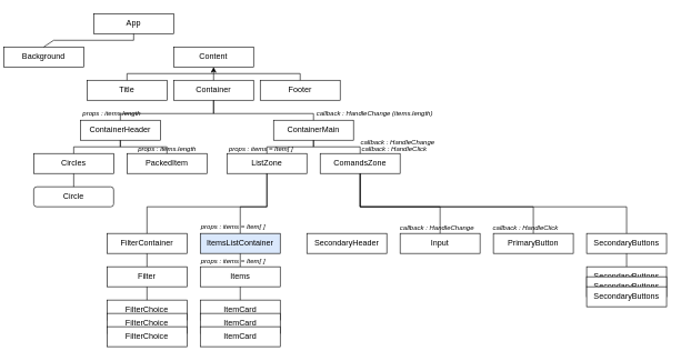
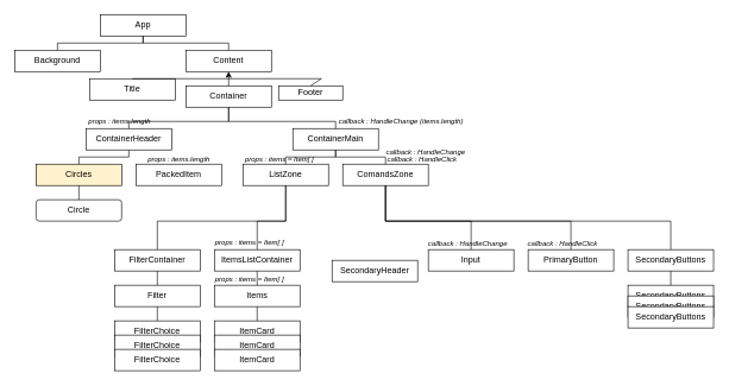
  <mxCell id="0" />
  <mxCell id="1" parent="0" />
  <mxCell id="2" value="App" style="rounded=0;whiteSpace=wrap;html=1;" vertex="1" parent="1"><mxGeometry x="140" y="20" width="120" height="30" as="geometry" /></mxCell>
- <mxCell id="3" value="Background" style="rounded=0;whiteSpace=wrap;html=1;fillColor=light-dark(#FFFFFF,#8B8B8B);" vertex="1" parent="1"><mxGeometry x="5" y="70" width="120" height="30" as="geometry" /></mxCell>
+ <mxCell id="3" value="Background" style="rounded=0;whiteSpace=wrap;html=1;fillColor=light-dark(#FFFFFF,#8B8B8B);" vertex="1" parent="1"><mxGeometry x="20" y="70" width="120" height="30" as="geometry" /></mxCell>
  <mxCell id="4" value="Content" style="rounded=0;whiteSpace=wrap;html=1;" vertex="1" parent="1"><mxGeometry x="260" y="70" width="120" height="30" as="geometry" /></mxCell>
  <mxCell id="5" value="Container" style="rounded=0;whiteSpace=wrap;html=1;" vertex="1" parent="1"><mxGeometry x="260" y="120" width="120" height="30" as="geometry" /></mxCell>
- <mxCell id="6" value="Title" style="rounded=0;whiteSpace=wrap;html=1;fillColor=light-dark(#FFFFFF,#8B8B8B);" vertex="1" parent="1"><mxGeometry x="130" y="120" width="120" height="30" as="geometry" /></mxCell>
- <mxCell id="7" value="Footer" style="rounded=0;whiteSpace=wrap;html=1;fillColor=light-dark(#FFFFFF,#8B8B8B);" vertex="1" parent="1"><mxGeometry x="390" y="120" width="120" height="30" as="geometry" /></mxCell>
+ <mxCell id="6" value="Title" style="rounded=0;whiteSpace=wrap;html=1;fillColor=light-dark(#FFFFFF,#8B8B8B);" vertex="1" parent="1"><mxGeometry x="125" y="110" width="120" height="30" as="geometry" /></mxCell>
+ <mxCell id="7" value="Footer" style="rounded=0;whiteSpace=wrap;html=1;fillColor=light-dark(#FFFFFF,#8B8B8B);" vertex="1" parent="1"><mxGeometry x="390" y="120" width="90" height="20" as="geometry" /></mxCell>
  <mxCell id="8" value="ContainerHeader" style="rounded=0;whiteSpace=wrap;html=1;" vertex="1" parent="1"><mxGeometry x="120" y="180" width="120" height="30" as="geometry" /></mxCell>
  <mxCell id="9" value="ContainerMain" style="rounded=0;whiteSpace=wrap;html=1;" vertex="1" parent="1"><mxGeometry x="410" y="180" width="120" height="30" as="geometry" /></mxCell>
- <mxCell id="10" value="Circles" style="rounded=0;whiteSpace=wrap;html=1;" vertex="1" parent="1"><mxGeometry x="50" y="230" width="120" height="30" as="geometry" /></mxCell>
+ <mxCell id="10" value="Circles" style="rounded=0;whiteSpace=wrap;html=1;fillColor=#fff2cc;" vertex="1" parent="1"><mxGeometry x="50" y="230" width="120" height="30" as="geometry" /></mxCell>
  <mxCell id="11" value="PackedItem" style="rounded=0;whiteSpace=wrap;html=1;" vertex="1" parent="1"><mxGeometry x="190" y="230" width="120" height="30" as="geometry" /></mxCell>
  <mxCell id="12" value="ListZone" style="rounded=0;whiteSpace=wrap;html=1;" vertex="1" parent="1"><mxGeometry x="340" y="230" width="120" height="30" as="geometry" /></mxCell>
  <mxCell id="13" value="ComandsZone" style="rounded=0;whiteSpace=wrap;html=1;" vertex="1" parent="1"><mxGeometry x="480" y="230" width="120" height="30" as="geometry" /></mxCell>
  <mxCell id="14" value="Circle" style="whiteSpace=wrap;html=1;rounded=1;" vertex="1" parent="1"><mxGeometry x="50" y="280" width="120" height="30" as="geometry" /></mxCell>
  <mxCell id="15" value="FilterContainer" style="rounded=0;whiteSpace=wrap;html=1;" vertex="1" parent="1"><mxGeometry x="160" y="350" width="120" height="30" as="geometry" /></mxCell>
- <mxCell id="16" value="ItemsListContainer" style="rounded=0;whiteSpace=wrap;html=1;fillColor=#dae8fc;" vertex="1" parent="1"><mxGeometry x="300" y="350" width="120" height="30" as="geometry" /></mxCell>
- <mxCell id="17" value="SecondaryHeader" style="rounded=0;whiteSpace=wrap;html=1;" vertex="1" parent="1"><mxGeometry x="460" y="350" width="120" height="30" as="geometry" /></mxCell>
+ <mxCell id="16" value="ItemsListContainer" style="rounded=0;whiteSpace=wrap;html=1;" vertex="1" parent="1"><mxGeometry x="300" y="350" width="120" height="30" as="geometry" /></mxCell>
+ <mxCell id="17" value="SecondaryHeader" style="rounded=0;whiteSpace=wrap;html=1;" vertex="1" parent="1"><mxGeometry x="465" y="365" width="120" height="30" as="geometry" /></mxCell>
  <mxCell id="18" value="Input" style="rounded=0;whiteSpace=wrap;html=1;" vertex="1" parent="1"><mxGeometry x="600" y="350" width="120" height="30" as="geometry" /></mxCell>
  <mxCell id="19" value="PrimaryButton" style="rounded=0;whiteSpace=wrap;html=1;" vertex="1" parent="1"><mxGeometry x="740" y="350" width="120" height="30" as="geometry" /></mxCell>
  <mxCell id="20" value="SecondaryButtons" style="rounded=0;whiteSpace=wrap;html=1;" vertex="1" parent="1"><mxGeometry x="880" y="350" width="120" height="30" as="geometry" /></mxCell>
  <mxCell id="21" value="Filter" style="rounded=0;whiteSpace=wrap;html=1;" vertex="1" parent="1"><mxGeometry x="160" y="400" width="120" height="30" as="geometry" /></mxCell>
  <mxCell id="22" value="Items" style="rounded=0;whiteSpace=wrap;html=1;" vertex="1" parent="1"><mxGeometry x="300" y="400" width="120" height="30" as="geometry" /></mxCell>
  <mxCell id="23" value="FilterChoice" style="rounded=0;whiteSpace=wrap;html=1;" vertex="1" parent="1"><mxGeometry x="160" y="450" width="120" height="30" as="geometry" /></mxCell>
  <mxCell id="24" value="ItemCard" style="rounded=0;whiteSpace=wrap;html=1;" vertex="1" parent="1"><mxGeometry x="300" y="450" width="120" height="30" as="geometry" /></mxCell>
  <mxCell id="25" value="FilterChoice" style="rounded=0;whiteSpace=wrap;html=1;" vertex="1" parent="1"><mxGeometry x="160" y="470" width="120" height="30" as="geometry" /></mxCell>
  <mxCell id="26" value="FilterChoice" style="rounded=0;whiteSpace=wrap;html=1;" vertex="1" parent="1"><mxGeometry x="160" y="490" width="120" height="30" as="geometry" /></mxCell>
  <mxCell id="27" value="ItemCard" style="rounded=0;whiteSpace=wrap;html=1;" vertex="1" parent="1"><mxGeometry x="300" y="470" width="120" height="30" as="geometry" /></mxCell>
  <mxCell id="28" value="ItemCard" style="rounded=0;whiteSpace=wrap;html=1;" vertex="1" parent="1"><mxGeometry x="300" y="490" width="120" height="30" as="geometry" /></mxCell>
+ <mxCell id="29" value="" style="endArrow=none;html=1;rounded=0;entryX=0.5;entryY=1;entryDx=0;entryDy=0;exitX=0.5;exitY=0;exitDx=0;exitDy=0;" edge="1" parent="1" source="4" target="2"><mxGeometry width="50" height="50" relative="1" as="geometry"><mxPoint x="360" y="130" as="sourcePoint" /><mxPoint x="410" y="80" as="targetPoint" /><Array as="points"><mxPoint x="320" y="60" /><mxPoint x="200" y="60" /></Array></mxGeometry></mxCell>
  <mxCell id="30" value="" style="endArrow=none;html=1;rounded=0;exitX=0.5;exitY=0;exitDx=0;exitDy=0;" edge="1" parent="1" source="3"><mxGeometry width="50" height="50" relative="1" as="geometry"><mxPoint x="360" y="130" as="sourcePoint" /><mxPoint x="200" y="50" as="targetPoint" /><Array as="points"><mxPoint x="80" y="60" /><mxPoint x="200" y="60" /></Array></mxGeometry></mxCell>
  <mxCell id="31" value="" style="endArrow=classic;html=1;rounded=0;entryX=0.5;entryY=1;entryDx=0;entryDy=0;exitX=0.5;exitY=0;exitDx=0;exitDy=0;" edge="1" parent="1" source="5" target="4"><mxGeometry width="50" height="50" relative="1" as="geometry"><mxPoint x="270" y="190" as="sourcePoint" /><mxPoint x="320" y="140" as="targetPoint" /></mxGeometry></mxCell>
  <mxCell id="32" value="" style="endArrow=none;html=1;rounded=0;exitX=0.5;exitY=0;exitDx=0;exitDy=0;" edge="1" parent="1" source="6"><mxGeometry width="50" height="50" relative="1" as="geometry"><mxPoint x="190" y="110" as="sourcePoint" /><mxPoint x="320" y="110" as="targetPoint" /><Array as="points"><mxPoint x="190" y="110" /></Array></mxGeometry></mxCell>
  <mxCell id="33" value="" style="endArrow=none;html=1;rounded=0;exitX=0.5;exitY=0;exitDx=0;exitDy=0;" edge="1" parent="1" source="13"><mxGeometry width="50" height="50" relative="1" as="geometry"><mxPoint x="360" y="240" as="sourcePoint" /><mxPoint x="470" y="210" as="targetPoint" /><Array as="points"><mxPoint x="540" y="220" /><mxPoint x="470" y="220" /></Array></mxGeometry></mxCell>
  <mxCell id="34" value="" style="endArrow=none;html=1;rounded=0;exitX=0.5;exitY=0;exitDx=0;exitDy=0;" edge="1" parent="1" source="12"><mxGeometry width="50" height="50" relative="1" as="geometry"><mxPoint x="420" y="260" as="sourcePoint" /><mxPoint x="470" y="210" as="targetPoint" /><Array as="points"><mxPoint x="400" y="220" /><mxPoint x="470" y="220" /></Array></mxGeometry></mxCell>
- <mxCell id="35" value="" style="endArrow=none;html=1;rounded=0;entryX=0.5;entryY=1;entryDx=0;entryDy=0;exitX=0.5;exitY=0;exitDx=0;exitDy=0;" edge="1" parent="1" source="11" target="8"><mxGeometry width="50" height="50" relative="1" as="geometry"><mxPoint x="270" y="220" as="sourcePoint" /><mxPoint x="320" y="170" as="targetPoint" /><Array as="points"><mxPoint x="250" y="220" /><mxPoint x="180" y="220" /></Array></mxGeometry></mxCell>
  <mxCell id="36" value="" style="endArrow=none;html=1;rounded=0;exitX=0.5;exitY=0;exitDx=0;exitDy=0;" edge="1" parent="1" source="10"><mxGeometry width="50" height="50" relative="1" as="geometry"><mxPoint x="130" y="260" as="sourcePoint" /><mxPoint x="180" y="210" as="targetPoint" /><Array as="points"><mxPoint x="110" y="220" /><mxPoint x="180" y="220" /></Array></mxGeometry></mxCell>
  <mxCell id="37" value="" style="endArrow=none;html=1;rounded=0;exitX=0.5;exitY=0;exitDx=0;exitDy=0;" edge="1" parent="1" source="9"><mxGeometry width="50" height="50" relative="1" as="geometry"><mxPoint x="380" y="180" as="sourcePoint" /><mxPoint x="320" y="150" as="targetPoint" /><Array as="points"><mxPoint x="470" y="170" /><mxPoint x="320" y="170" /></Array></mxGeometry></mxCell>
  <mxCell id="38" value="" style="endArrow=none;html=1;rounded=0;entryX=0.5;entryY=1;entryDx=0;entryDy=0;exitX=0.5;exitY=0;exitDx=0;exitDy=0;" edge="1" parent="1" source="8"><mxGeometry width="50" height="50" relative="1" as="geometry"><mxPoint x="350" y="170" as="sourcePoint" /><mxPoint x="320" y="150" as="targetPoint" /><Array as="points"><mxPoint x="180" y="170" /><mxPoint x="320" y="170" /></Array></mxGeometry></mxCell>
  <mxCell id="39" value="" style="endArrow=none;html=1;rounded=0;exitX=0.5;exitY=0;exitDx=0;exitDy=0;" edge="1" parent="1" source="7"><mxGeometry width="50" height="50" relative="1" as="geometry"><mxPoint x="300" y="180" as="sourcePoint" /><mxPoint x="320" y="110" as="targetPoint" /><Array as="points"><mxPoint x="450" y="110" /></Array></mxGeometry></mxCell>
  <mxCell id="40" value="" style="endArrow=none;html=1;rounded=0;exitX=0.5;exitY=0;exitDx=0;exitDy=0;" edge="1" parent="1" source="15"><mxGeometry width="50" height="50" relative="1" as="geometry"><mxPoint x="350" y="310" as="sourcePoint" /><mxPoint x="400" y="260" as="targetPoint" /><Array as="points"><mxPoint x="220" y="310" /><mxPoint x="400" y="310" /></Array></mxGeometry></mxCell>
  <mxCell id="41" value="" style="endArrow=none;html=1;rounded=0;exitX=0.5;exitY=0;exitDx=0;exitDy=0;" edge="1" parent="1" source="16"><mxGeometry width="50" height="50" relative="1" as="geometry"><mxPoint x="350" y="310" as="sourcePoint" /><mxPoint x="400" y="260" as="targetPoint" /><Array as="points"><mxPoint x="360" y="310" /><mxPoint x="400" y="310" /></Array></mxGeometry></mxCell>
  <mxCell id="42" value="" style="endArrow=none;html=1;rounded=0;" edge="1" parent="1" source="14"><mxGeometry width="50" height="50" relative="1" as="geometry"><mxPoint x="60" y="310" as="sourcePoint" /><mxPoint x="110" y="260" as="targetPoint" /></mxGeometry></mxCell>
  <mxCell id="43" value="" style="endArrow=none;html=1;rounded=0;" edge="1" parent="1" source="21"><mxGeometry width="50" height="50" relative="1" as="geometry"><mxPoint x="170" y="430" as="sourcePoint" /><mxPoint x="220" y="380" as="targetPoint" /></mxGeometry></mxCell>
  <mxCell id="44" value="" style="endArrow=none;html=1;rounded=0;exitX=0.5;exitY=0;exitDx=0;exitDy=0;" edge="1" parent="1" source="22"><mxGeometry width="50" height="50" relative="1" as="geometry"><mxPoint x="310" y="430" as="sourcePoint" /><mxPoint x="360" y="380" as="targetPoint" /></mxGeometry></mxCell>
  <mxCell id="45" value="" style="endArrow=none;html=1;rounded=0;" edge="1" parent="1" source="23"><mxGeometry width="50" height="50" relative="1" as="geometry"><mxPoint x="170" y="480" as="sourcePoint" /><mxPoint x="220" y="430" as="targetPoint" /></mxGeometry></mxCell>
  <mxCell id="46" value="" style="endArrow=none;html=1;rounded=0;exitX=0.5;exitY=0;exitDx=0;exitDy=0;" edge="1" parent="1" source="24"><mxGeometry width="50" height="50" relative="1" as="geometry"><mxPoint x="310" y="480" as="sourcePoint" /><mxPoint x="360" y="430" as="targetPoint" /></mxGeometry></mxCell>
  <mxCell id="47" value="" style="endArrow=none;html=1;rounded=0;exitX=0.5;exitY=0;exitDx=0;exitDy=0;" edge="1" parent="1" source="20"><mxGeometry width="50" height="50" relative="1" as="geometry"><mxPoint x="490" y="310" as="sourcePoint" /><mxPoint x="540" y="260" as="targetPoint" /><Array as="points"><mxPoint x="940" y="310" /><mxPoint x="540" y="310" /></Array></mxGeometry></mxCell>
  <mxCell id="48" value="" style="endArrow=none;html=1;rounded=0;exitX=0.5;exitY=0;exitDx=0;exitDy=0;" edge="1" parent="1" source="19"><mxGeometry width="50" height="50" relative="1" as="geometry"><mxPoint x="490" y="310" as="sourcePoint" /><mxPoint x="540" y="260" as="targetPoint" /><Array as="points"><mxPoint x="800" y="310" /><mxPoint x="540" y="310" /></Array></mxGeometry></mxCell>
  <mxCell id="49" value="" style="endArrow=none;html=1;rounded=0;exitX=0.5;exitY=0;exitDx=0;exitDy=0;" edge="1" parent="1" source="18"><mxGeometry width="50" height="50" relative="1" as="geometry"><mxPoint x="490" y="310" as="sourcePoint" /><mxPoint x="540" y="260" as="targetPoint" /><Array as="points"><mxPoint x="660" y="310" /><mxPoint x="540" y="310" /></Array></mxGeometry></mxCell>
  <mxCell id="50" value="&lt;font style=&quot;color: light-dark(rgb(0, 0, 0), rgb(13, 244, 90)); font-size: 10px;&quot;&gt;&lt;i&gt;props : items = Item[ ]&lt;/i&gt;&lt;/font&gt;" style="text;html=1;align=center;verticalAlign=middle;whiteSpace=wrap;rounded=0;" vertex="1" parent="1"><mxGeometry x="325" y="207" width="133" height="30" as="geometry" /></mxCell>
  <mxCell id="51" value="&lt;font style=&quot;color: light-dark(rgb(0, 0, 0), rgb(13, 244, 90)); font-size: 10px;&quot;&gt;&lt;i&gt;props : items = Item[ ]&lt;/i&gt;&lt;/font&gt;" style="text;html=1;align=center;verticalAlign=middle;whiteSpace=wrap;rounded=0;" vertex="1" parent="1"><mxGeometry x="283" y="324" width="133" height="30" as="geometry" /></mxCell>
  <mxCell id="52" value="&lt;font style=&quot;color: light-dark(rgb(0, 0, 0), rgb(13, 244, 90)); font-size: 10px;&quot;&gt;&lt;i&gt;props : items = Item[ ]&lt;/i&gt;&lt;/font&gt;" style="text;html=1;align=center;verticalAlign=middle;whiteSpace=wrap;rounded=0;" vertex="1" parent="1"><mxGeometry x="283" y="376" width="133" height="30" as="geometry" /></mxCell>
  <mxCell id="53" value="&lt;font style=&quot;font-size: 10px; color: light-dark(rgb(0, 0, 0), rgb(255, 0, 0));&quot;&gt;&lt;i style=&quot;&quot;&gt;callback : HandleClick&lt;/i&gt;&lt;/font&gt;" style="text;html=1;align=center;verticalAlign=middle;whiteSpace=wrap;rounded=0;" vertex="1" parent="1"><mxGeometry x="525" y="207" width="133" height="30" as="geometry" /></mxCell>
  <mxCell id="54" value="&lt;font style=&quot;font-size: 10px; color: light-dark(rgb(0, 0, 0), rgb(255, 0, 0));&quot;&gt;&lt;i style=&quot;&quot;&gt;callback : HandleClick&lt;/i&gt;&lt;/font&gt;" style="text;html=1;align=center;verticalAlign=middle;whiteSpace=wrap;rounded=0;" vertex="1" parent="1"><mxGeometry x="722" y="327" width="133" height="30" as="geometry" /></mxCell>
  <mxCell id="55" value="&lt;font style=&quot;font-size: 10px; color: light-dark(rgb(0, 0, 0), rgb(255, 0, 0));&quot;&gt;&lt;i style=&quot;&quot;&gt;callback : HandleChange&lt;/i&gt;&lt;/font&gt;" style="text;html=1;align=center;verticalAlign=middle;whiteSpace=wrap;rounded=0;" vertex="1" parent="1"><mxGeometry x="589" y="326" width="133" height="30" as="geometry" /></mxCell>
  <mxCell id="56" value="&lt;font style=&quot;font-size: 10px; color: light-dark(rgb(0, 0, 0), rgb(255, 0, 0));&quot;&gt;&lt;i style=&quot;&quot;&gt;callback : HandleChange&lt;/i&gt;&lt;/font&gt;" style="text;html=1;align=center;verticalAlign=middle;whiteSpace=wrap;rounded=0;" vertex="1" parent="1"><mxGeometry x="530" y="197" width="133" height="30" as="geometry" /></mxCell>
  <mxCell id="57" value="&lt;font style=&quot;font-size: 10px; color: light-dark(rgb(0, 0, 0), rgb(255, 0, 0));&quot;&gt;&lt;i style=&quot;&quot;&gt;callback : HandleChange (items.length)&lt;/i&gt;&lt;/font&gt;" style="text;html=1;align=center;verticalAlign=middle;whiteSpace=wrap;rounded=0;" vertex="1" parent="1"><mxGeometry x="472" y="155" width="180" height="30" as="geometry" /></mxCell>
  <mxCell id="58" value="&lt;font style=&quot;color: light-dark(rgb(0, 0, 0), rgb(13, 244, 90)); font-size: 10px;&quot;&gt;&lt;i&gt;props : items.length&lt;/i&gt;&lt;/font&gt;" style="text;html=1;align=center;verticalAlign=middle;whiteSpace=wrap;rounded=0;" vertex="1" parent="1"><mxGeometry x="101" y="155" width="133" height="30" as="geometry" /></mxCell>
  <mxCell id="59" value="&lt;font style=&quot;color: light-dark(rgb(0, 0, 0), rgb(13, 244, 90)); font-size: 10px;&quot;&gt;&lt;i&gt;props : items.length&lt;/i&gt;&lt;/font&gt;" style="text;html=1;align=center;verticalAlign=middle;whiteSpace=wrap;rounded=0;" vertex="1" parent="1"><mxGeometry x="183.5" y="207" width="133" height="30" as="geometry" /></mxCell>
  <mxCell id="60" value="SecondaryButtons" style="rounded=0;whiteSpace=wrap;html=1;" vertex="1" parent="1"><mxGeometry x="880" y="400" width="120" height="30" as="geometry" /></mxCell>
  <mxCell id="61" value="" style="endArrow=none;html=1;rounded=0;entryX=0.5;entryY=1;entryDx=0;entryDy=0;exitX=0.5;exitY=0;exitDx=0;exitDy=0;" edge="1" parent="1" source="60" target="20"><mxGeometry width="50" height="50" relative="1" as="geometry"><mxPoint x="820" y="440" as="sourcePoint" /><mxPoint x="870" y="390" as="targetPoint" /></mxGeometry></mxCell>
  <mxCell id="62" value="SecondaryButtons" style="rounded=0;whiteSpace=wrap;html=1;" vertex="1" parent="1"><mxGeometry x="880" y="415" width="120" height="30" as="geometry" /></mxCell>
  <mxCell id="63" value="SecondaryButtons" style="rounded=0;whiteSpace=wrap;html=1;" vertex="1" parent="1"><mxGeometry x="880" y="430" width="120" height="30" as="geometry" /></mxCell>
